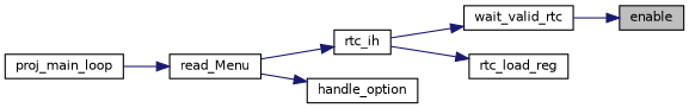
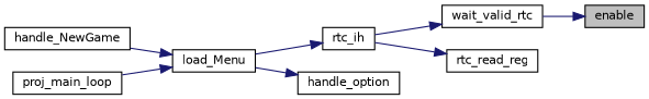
  digraph {
    rankdir=RL
    node [color=black fillcolor=white fontname=Helvetica fontsize=10 shape=record style=filled]
    edge [color=midnightblue dir=back fontname=Helvetica fontsize=10 labelfontname=Helvetica labelfontsize=10 style=solid]
    n1 [fillcolor=grey75 fontcolor=black height=0.2 label=enable width=0.4]
    n2 [height=0.2 label=wait_valid_rtc width=0.4]
    n3 [height=0.2 label=rtc_ih width=0.4]
-   n4 [height=0.2 label=rtc_load_reg width=0.4]
-   n5 [height=0.2 label=read_Menu width=0.4]
+   n4 [height=0.2 label=rtc_read_reg width=0.4]
+   n5 [height=0.2 label=load_Menu width=0.4]
+   n6 [height=0.2 label=handle_NewGame width=0.4]
    n7 [height=0.2 label=proj_main_loop width=0.4]
    n8 [height=0.2 label=handle_option width=0.4]
    n1 -> n2
    n2 -> n3
    n3 -> n5
    n4 -> n3
+   n5 -> n6
    n5 -> n7
    n8 -> n5
  }
